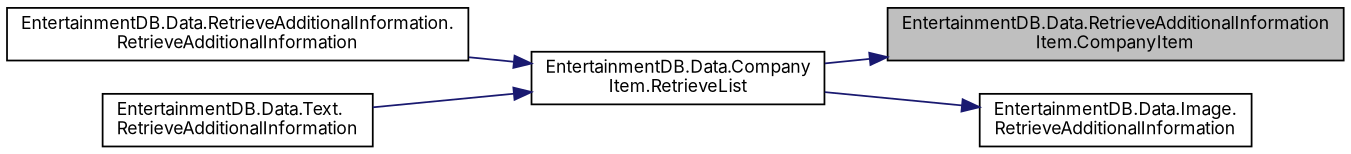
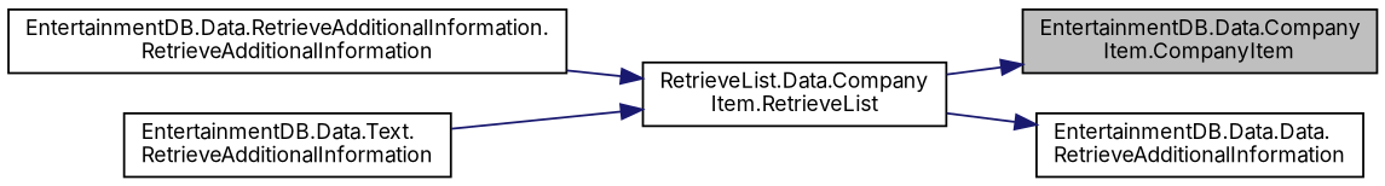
  digraph {
    fontname=Inter
    rankdir=RL
    node [color=black fillcolor=white fontname=Inter fontsize=10 shape=record style=filled]
    edge [color=midnightblue dir=back fontname=Inter fontsize=10 labelfontname=Helvetica labelfontsize=10 style=solid]
-   n1 [fillcolor=grey75 fontcolor=black height=0.2 label="EntertainmentDB.Data.RetrieveAdditionalInformation\lItem.CompanyItem" width=0.4]
-   n2 [height=0.2 label="EntertainmentDB.Data.Company\lItem.RetrieveList" width=0.4]
+   n1 [fillcolor=grey75 fontcolor=black height=0.2 label="EntertainmentDB.Data.Company\lItem.CompanyItem" width=0.4]
+   n2 [height=0.2 label="RetrieveList.Data.Company\lItem.RetrieveList" width=0.4]
    n3 [height=0.2 label="EntertainmentDB.Data.RetrieveAdditionalInformation.\lRetrieveAdditionalInformation" width=0.4]
    n4 [height=0.2 label="EntertainmentDB.Data.Text.\lRetrieveAdditionalInformation" width=0.4]
-   n5 [height=0.2 label="EntertainmentDB.Data.Image.\lRetrieveAdditionalInformation" width=0.4]
+   n5 [height=0.2 label="EntertainmentDB.Data.Data.\lRetrieveAdditionalInformation" width=0.4]
    n1 -> n2
    n2 -> n3
    n2 -> n4
    n5 -> n2
  }
